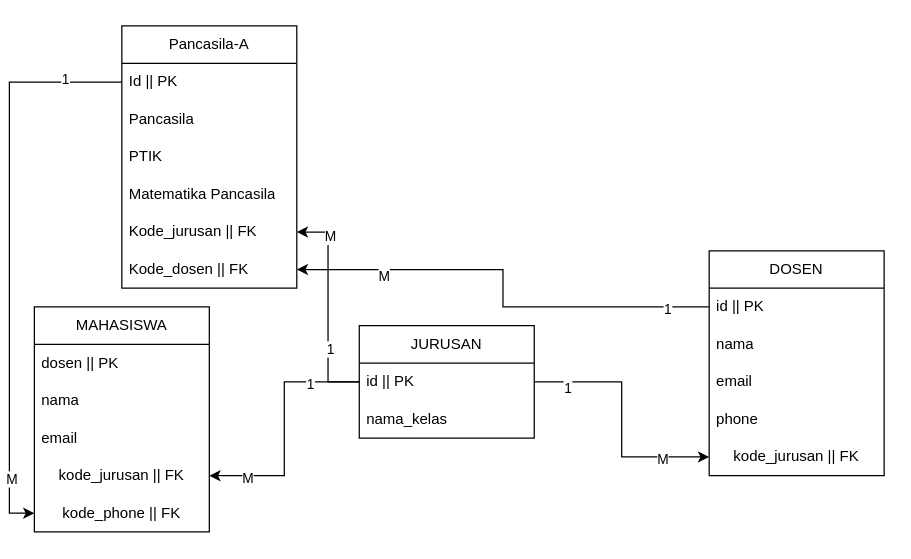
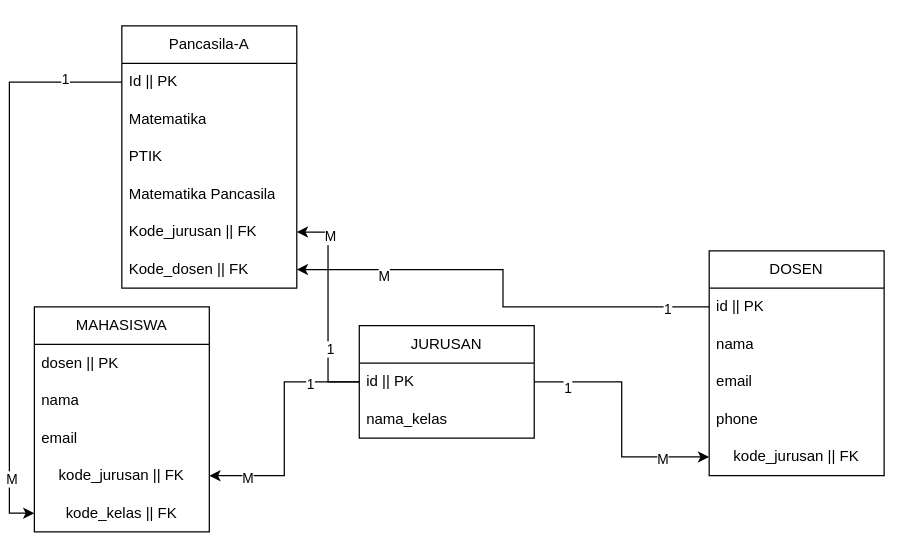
  <mxCell id="0" />
  <mxCell id="1" parent="0" />
  <mxCell id="2" value="MAHASISWA" style="swimlane;fontStyle=0;childLayout=stackLayout;horizontal=1;startSize=30;horizontalStack=0;resizeParent=1;resizeParentMax=0;resizeLast=0;collapsible=1;marginBottom=0;whiteSpace=wrap;html=1;" vertex="1" parent="1"><mxGeometry x="20" y="245" width="140" height="180" as="geometry" /></mxCell>
  <mxCell id="3" value="dosen || PK" style="text;strokeColor=none;fillColor=none;align=left;verticalAlign=middle;spacingLeft=4;spacingRight=4;overflow=hidden;points=[[0,0.5],[1,0.5]];portConstraint=eastwest;rotatable=0;whiteSpace=wrap;html=1;" vertex="1" parent="2"><mxGeometry y="30" width="140" height="30" as="geometry" /></mxCell>
  <mxCell id="4" value="nama" style="text;strokeColor=none;fillColor=none;align=left;verticalAlign=middle;spacingLeft=4;spacingRight=4;overflow=hidden;points=[[0,0.5],[1,0.5]];portConstraint=eastwest;rotatable=0;whiteSpace=wrap;html=1;" vertex="1" parent="2"><mxGeometry y="60" width="140" height="30" as="geometry" /></mxCell>
  <mxCell id="5" value="email" style="text;strokeColor=none;fillColor=none;align=left;verticalAlign=middle;spacingLeft=4;spacingRight=4;overflow=hidden;points=[[0,0.5],[1,0.5]];portConstraint=eastwest;rotatable=0;whiteSpace=wrap;html=1;" vertex="1" parent="2"><mxGeometry y="90" width="140" height="30" as="geometry" /></mxCell>
  <mxCell id="6" value="kode_jurusan || FK" style="text;html=1;strokeColor=none;fillColor=none;align=center;verticalAlign=middle;whiteSpace=wrap;rounded=0;" vertex="1" parent="2"><mxGeometry y="120" width="140" height="30" as="geometry" /></mxCell>
- <mxCell id="7" value="kode_phone || FK" style="text;html=1;strokeColor=none;fillColor=none;align=center;verticalAlign=middle;whiteSpace=wrap;rounded=0;" vertex="1" parent="2"><mxGeometry y="150" width="140" height="30" as="geometry" /></mxCell>
+ <mxCell id="7" value="kode_kelas || FK" style="text;html=1;strokeColor=none;fillColor=none;align=center;verticalAlign=middle;whiteSpace=wrap;rounded=0;" vertex="1" parent="2"><mxGeometry y="150" width="140" height="30" as="geometry" /></mxCell>
  <mxCell id="8" value="DOSEN" style="swimlane;fontStyle=0;childLayout=stackLayout;horizontal=1;startSize=30;horizontalStack=0;resizeParent=1;resizeParentMax=0;resizeLast=0;collapsible=1;marginBottom=0;whiteSpace=wrap;html=1;" vertex="1" parent="1"><mxGeometry x="560" y="200" width="140" height="180" as="geometry" /></mxCell>
  <mxCell id="9" value="id || PK" style="text;strokeColor=none;fillColor=none;align=left;verticalAlign=middle;spacingLeft=4;spacingRight=4;overflow=hidden;points=[[0,0.5],[1,0.5]];portConstraint=eastwest;rotatable=0;whiteSpace=wrap;html=1;" vertex="1" parent="8"><mxGeometry y="30" width="140" height="30" as="geometry" /></mxCell>
  <mxCell id="10" value="nama" style="text;strokeColor=none;fillColor=none;align=left;verticalAlign=middle;spacingLeft=4;spacingRight=4;overflow=hidden;points=[[0,0.5],[1,0.5]];portConstraint=eastwest;rotatable=0;whiteSpace=wrap;html=1;" vertex="1" parent="8"><mxGeometry y="60" width="140" height="30" as="geometry" /></mxCell>
  <mxCell id="11" value="email" style="text;strokeColor=none;fillColor=none;align=left;verticalAlign=middle;spacingLeft=4;spacingRight=4;overflow=hidden;points=[[0,0.5],[1,0.5]];portConstraint=eastwest;rotatable=0;whiteSpace=wrap;html=1;" vertex="1" parent="8"><mxGeometry y="90" width="140" height="30" as="geometry" /></mxCell>
  <mxCell id="12" value="phone" style="text;strokeColor=none;fillColor=none;align=left;verticalAlign=middle;spacingLeft=4;spacingRight=4;overflow=hidden;points=[[0,0.5],[1,0.5]];portConstraint=eastwest;rotatable=0;whiteSpace=wrap;html=1;" vertex="1" parent="8"><mxGeometry y="120" width="140" height="30" as="geometry" /></mxCell>
  <mxCell id="13" value="kode_jurusan || FK" style="text;html=1;strokeColor=none;fillColor=none;align=center;verticalAlign=middle;whiteSpace=wrap;rounded=0;" vertex="1" parent="8"><mxGeometry y="150" width="140" height="30" as="geometry" /></mxCell>
  <mxCell id="14" value="JURUSAN" style="swimlane;fontStyle=0;childLayout=stackLayout;horizontal=1;startSize=30;horizontalStack=0;resizeParent=1;resizeParentMax=0;resizeLast=0;collapsible=1;marginBottom=0;whiteSpace=wrap;html=1;" vertex="1" parent="1"><mxGeometry x="280" y="260" width="140" height="90" as="geometry" /></mxCell>
  <mxCell id="15" value="id || PK" style="text;strokeColor=none;fillColor=none;align=left;verticalAlign=middle;spacingLeft=4;spacingRight=4;overflow=hidden;points=[[0,0.5],[1,0.5]];portConstraint=eastwest;rotatable=0;whiteSpace=wrap;html=1;" vertex="1" parent="14"><mxGeometry y="30" width="140" height="30" as="geometry" /></mxCell>
  <mxCell id="16" value="nama_kelas" style="text;strokeColor=none;fillColor=none;align=left;verticalAlign=middle;spacingLeft=4;spacingRight=4;overflow=hidden;points=[[0,0.5],[1,0.5]];portConstraint=eastwest;rotatable=0;whiteSpace=wrap;html=1;" vertex="1" parent="14"><mxGeometry y="60" width="140" height="30" as="geometry" /></mxCell>
  <mxCell id="17" style="edgeStyle=orthogonalEdgeStyle;rounded=0;orthogonalLoop=1;jettySize=auto;html=1;exitX=1;exitY=0.5;exitDx=0;exitDy=0;entryX=0;entryY=0.5;entryDx=0;entryDy=0;" edge="1" parent="1" source="15" target="13"><mxGeometry relative="1" as="geometry" /></mxCell>
  <mxCell id="18" value="1" style="edgeLabel;html=1;align=center;verticalAlign=middle;resizable=0;points=[];" vertex="1" connectable="0" parent="17"><mxGeometry x="-0.735" y="-4" relative="1" as="geometry"><mxPoint x="-1" as="offset" /></mxGeometry></mxCell>
  <mxCell id="19" value="M" style="edgeLabel;html=1;align=center;verticalAlign=middle;resizable=0;points=[];" vertex="1" connectable="0" parent="17"><mxGeometry x="0.63" y="-1" relative="1" as="geometry"><mxPoint x="-1" as="offset" /></mxGeometry></mxCell>
  <mxCell id="20" style="edgeStyle=orthogonalEdgeStyle;rounded=0;orthogonalLoop=1;jettySize=auto;html=1;exitX=0;exitY=0.5;exitDx=0;exitDy=0;entryX=1;entryY=0.5;entryDx=0;entryDy=0;" edge="1" parent="1" source="15" target="6"><mxGeometry relative="1" as="geometry" /></mxCell>
  <mxCell id="21" value="1" style="edgeLabel;html=1;align=center;verticalAlign=middle;resizable=0;points=[];" vertex="1" connectable="0" parent="20"><mxGeometry x="-0.596" y="1" relative="1" as="geometry"><mxPoint x="-1" as="offset" /></mxGeometry></mxCell>
  <mxCell id="22" value="M" style="edgeLabel;html=1;align=center;verticalAlign=middle;resizable=0;points=[];" vertex="1" connectable="0" parent="20"><mxGeometry x="0.692" y="1" relative="1" as="geometry"><mxPoint as="offset" /></mxGeometry></mxCell>
  <mxCell id="23" value="Pancasila-A" style="swimlane;fontStyle=0;childLayout=stackLayout;horizontal=1;startSize=30;horizontalStack=0;resizeParent=1;resizeParentMax=0;resizeLast=0;collapsible=1;marginBottom=0;whiteSpace=wrap;html=1;" vertex="1" parent="1"><mxGeometry x="90" y="20" width="140" height="210" as="geometry" /></mxCell>
  <mxCell id="24" value="Id || PK" style="text;strokeColor=none;fillColor=none;align=left;verticalAlign=middle;spacingLeft=4;spacingRight=4;overflow=hidden;points=[[0,0.5],[1,0.5]];portConstraint=eastwest;rotatable=0;whiteSpace=wrap;html=1;" vertex="1" parent="23"><mxGeometry y="30" width="140" height="30" as="geometry" /></mxCell>
- <mxCell id="25" value="Pancasila" style="text;strokeColor=none;fillColor=none;align=left;verticalAlign=middle;spacingLeft=4;spacingRight=4;overflow=hidden;points=[[0,0.5],[1,0.5]];portConstraint=eastwest;rotatable=0;whiteSpace=wrap;html=1;" vertex="1" parent="23"><mxGeometry y="60" width="140" height="30" as="geometry" /></mxCell>
+ <mxCell id="25" value="Matematika" style="text;strokeColor=none;fillColor=none;align=left;verticalAlign=middle;spacingLeft=4;spacingRight=4;overflow=hidden;points=[[0,0.5],[1,0.5]];portConstraint=eastwest;rotatable=0;whiteSpace=wrap;html=1;" vertex="1" parent="23"><mxGeometry y="60" width="140" height="30" as="geometry" /></mxCell>
  <mxCell id="26" value="PTIK" style="text;strokeColor=none;fillColor=none;align=left;verticalAlign=middle;spacingLeft=4;spacingRight=4;overflow=hidden;points=[[0,0.5],[1,0.5]];portConstraint=eastwest;rotatable=0;whiteSpace=wrap;html=1;" vertex="1" parent="23"><mxGeometry y="90" width="140" height="30" as="geometry" /></mxCell>
  <mxCell id="27" value="Matematika Pancasila" style="text;strokeColor=none;fillColor=none;align=left;verticalAlign=middle;spacingLeft=4;spacingRight=4;overflow=hidden;points=[[0,0.5],[1,0.5]];portConstraint=eastwest;rotatable=0;whiteSpace=wrap;html=1;" vertex="1" parent="23"><mxGeometry y="120" width="140" height="30" as="geometry" /></mxCell>
  <mxCell id="28" value="Kode_jurusan || FK" style="text;strokeColor=none;fillColor=none;align=left;verticalAlign=middle;spacingLeft=4;spacingRight=4;overflow=hidden;points=[[0,0.5],[1,0.5]];portConstraint=eastwest;rotatable=0;whiteSpace=wrap;html=1;" vertex="1" parent="23"><mxGeometry y="150" width="140" height="30" as="geometry" /></mxCell>
  <mxCell id="29" value="Kode_dosen || FK" style="text;strokeColor=none;fillColor=none;align=left;verticalAlign=middle;spacingLeft=4;spacingRight=4;overflow=hidden;points=[[0,0.5],[1,0.5]];portConstraint=eastwest;rotatable=0;whiteSpace=wrap;html=1;" vertex="1" parent="23"><mxGeometry y="180" width="140" height="30" as="geometry" /></mxCell>
  <mxCell id="30" style="edgeStyle=orthogonalEdgeStyle;rounded=0;orthogonalLoop=1;jettySize=auto;html=1;entryX=0;entryY=0.5;entryDx=0;entryDy=0;" edge="1" parent="1" source="24" target="7"><mxGeometry relative="1" as="geometry" /></mxCell>
  <mxCell id="31" value="1" style="edgeLabel;html=1;align=center;verticalAlign=middle;resizable=0;points=[];" vertex="1" connectable="0" parent="30"><mxGeometry x="-0.798" y="-3" relative="1" as="geometry"><mxPoint as="offset" /></mxGeometry></mxCell>
  <mxCell id="32" value="M" style="edgeLabel;html=1;align=center;verticalAlign=middle;resizable=0;points=[];" vertex="1" connectable="0" parent="30"><mxGeometry x="0.79" y="1" relative="1" as="geometry"><mxPoint as="offset" /></mxGeometry></mxCell>
  <mxCell id="33" style="edgeStyle=orthogonalEdgeStyle;rounded=0;orthogonalLoop=1;jettySize=auto;html=1;entryX=1;entryY=0.5;entryDx=0;entryDy=0;" edge="1" parent="1" source="9" target="29"><mxGeometry relative="1" as="geometry" /></mxCell>
  <mxCell id="34" value="1" style="edgeLabel;html=1;align=center;verticalAlign=middle;resizable=0;points=[];" vertex="1" connectable="0" parent="33"><mxGeometry x="-0.814" y="1" relative="1" as="geometry"><mxPoint x="-1" as="offset" /></mxGeometry></mxCell>
  <mxCell id="35" value="M" style="edgeLabel;html=1;align=center;verticalAlign=middle;resizable=0;points=[];" vertex="1" connectable="0" parent="33"><mxGeometry x="0.614" y="5" relative="1" as="geometry"><mxPoint as="offset" /></mxGeometry></mxCell>
  <mxCell id="36" style="edgeStyle=orthogonalEdgeStyle;rounded=0;orthogonalLoop=1;jettySize=auto;html=1;entryX=1;entryY=0.5;entryDx=0;entryDy=0;" edge="1" parent="1" source="15" target="28"><mxGeometry relative="1" as="geometry" /></mxCell>
  <mxCell id="37" value="1" style="edgeLabel;html=1;align=center;verticalAlign=middle;resizable=0;points=[];" vertex="1" connectable="0" parent="36"><mxGeometry x="-0.383" y="-1" relative="1" as="geometry"><mxPoint as="offset" /></mxGeometry></mxCell>
  <mxCell id="38" value="M" style="edgeLabel;html=1;align=center;verticalAlign=middle;resizable=0;points=[];" vertex="1" connectable="0" parent="36"><mxGeometry x="0.669" y="-1" relative="1" as="geometry"><mxPoint as="offset" /></mxGeometry></mxCell>
